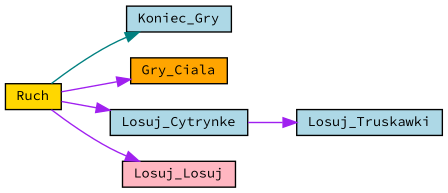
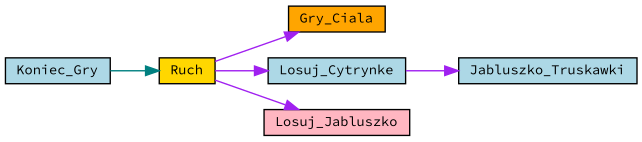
  digraph {
    fontname="Source Code Pro"
    rankdir=LR
    node [color=black fillcolor=lightblue fontname="Source Code Pro" fontsize=10 shape=record style=filled]
    edge [color=purple fontname="Source Code Pro" fontsize=10 labelfontname=Helvetica labelfontsize=10 style=solid]
    n1 [fillcolor=gold fontcolor=black height=0.2 label=Ruch width=0.4]
    n2 [height=0.2 label=Koniec_Gry width=0.4]
    n3 [fillcolor=orange height=0.2 label=Gry_Ciala width=0.4]
    n4 [height=0.2 label=Losuj_Cytrynke width=0.4]
-   n5 [fillcolor=lightpink height=0.2 label=Losuj_Losuj width=0.4]
-   n6 [height=0.2 label=Losuj_Truskawki width=0.4]
-   n1 -> n2 [color=teal]
+   n5 [fillcolor=lightpink height=0.2 label=Losuj_Jabluszko width=0.4]
+   n6 [height=0.2 label=Jabluszko_Truskawki width=0.4]
+   n2 -> n1 [color=teal]
    n1 -> n3
    n1 -> n4
    n1 -> n5
    n4 -> n6
  }
